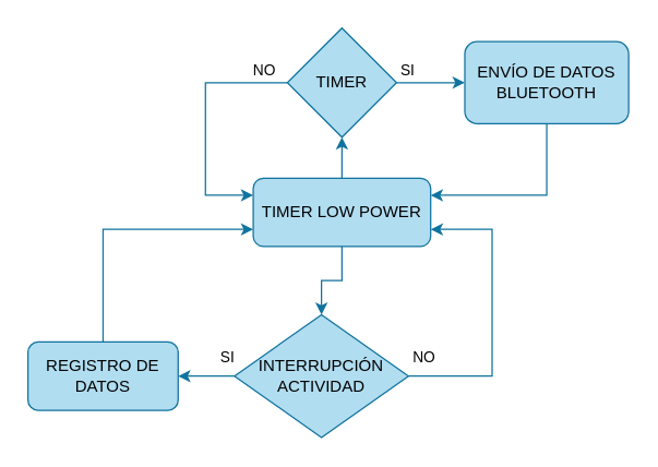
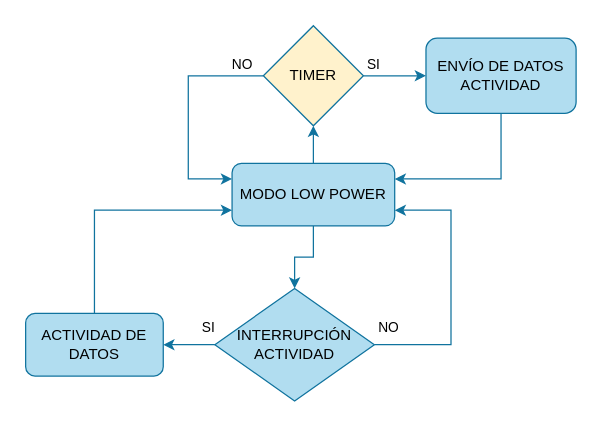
  <mxCell id="0" />
  <mxCell id="1" parent="0" />
  <mxCell id="2" style="edgeStyle=orthogonalEdgeStyle;rounded=0;orthogonalLoop=1;jettySize=auto;html=1;exitX=0.5;exitY=1;exitDx=0;exitDy=0;entryX=0.5;entryY=0;entryDx=0;entryDy=0;fillColor=#b1ddf0;strokeColor=#10739e;" edge="1" parent="1" source="4" target="13"><mxGeometry relative="1" as="geometry" /></mxCell>
  <mxCell id="3" style="edgeStyle=orthogonalEdgeStyle;rounded=0;orthogonalLoop=1;jettySize=auto;html=1;exitX=0.5;exitY=0;exitDx=0;exitDy=0;entryX=0.5;entryY=1;entryDx=0;entryDy=0;fillColor=#b1ddf0;strokeColor=#10739e;" edge="1" parent="1" source="4" target="18"><mxGeometry relative="1" as="geometry" /></mxCell>
- <mxCell id="4" value="TIMER LOW POWER" style="rounded=1;whiteSpace=wrap;html=1;fillColor=#b1ddf0;strokeColor=#10739e;" vertex="1" parent="1"><mxGeometry x="185" y="130" width="130" height="50" as="geometry" /></mxCell>
+ <mxCell id="4" value="MODO LOW POWER" style="rounded=1;whiteSpace=wrap;html=1;fillColor=#b1ddf0;strokeColor=#10739e;" vertex="1" parent="1"><mxGeometry x="185" y="130" width="130" height="50" as="geometry" /></mxCell>
  <mxCell id="5" style="edgeStyle=orthogonalEdgeStyle;rounded=0;orthogonalLoop=1;jettySize=auto;html=1;exitX=0.5;exitY=1;exitDx=0;exitDy=0;entryX=1;entryY=0.25;entryDx=0;entryDy=0;fillColor=#b1ddf0;strokeColor=#10739e;" edge="1" parent="1" source="6" target="4"><mxGeometry relative="1" as="geometry" /></mxCell>
- <mxCell id="6" value="ENVÍO DE DATOS&lt;br&gt;BLUETOOTH" style="rounded=1;whiteSpace=wrap;html=1;fillColor=#b1ddf0;strokeColor=#10739e;" vertex="1" parent="1"><mxGeometry x="340" y="30" width="120" height="60" as="geometry" /></mxCell>
+ <mxCell id="6" value="ENVÍO DE DATOS&lt;br&gt;ACTIVIDAD" style="rounded=1;whiteSpace=wrap;html=1;fillColor=#b1ddf0;strokeColor=#10739e;" vertex="1" parent="1"><mxGeometry x="340" y="30" width="120" height="60" as="geometry" /></mxCell>
  <mxCell id="7" style="edgeStyle=orthogonalEdgeStyle;rounded=0;orthogonalLoop=1;jettySize=auto;html=1;exitX=0.5;exitY=0;exitDx=0;exitDy=0;entryX=0;entryY=0.75;entryDx=0;entryDy=0;fillColor=#b1ddf0;strokeColor=#10739e;" edge="1" parent="1" source="8" target="4"><mxGeometry relative="1" as="geometry" /></mxCell>
- <mxCell id="8" value="REGISTRO DE DATOS" style="rounded=1;whiteSpace=wrap;html=1;fillColor=#b1ddf0;strokeColor=#10739e;" vertex="1" parent="1"><mxGeometry x="20" y="250" width="110" height="50" as="geometry" /></mxCell>
+ <mxCell id="8" value="ACTIVIDAD DE DATOS" style="rounded=1;whiteSpace=wrap;html=1;fillColor=#b1ddf0;strokeColor=#10739e;" vertex="1" parent="1"><mxGeometry x="20" y="250" width="110" height="50" as="geometry" /></mxCell>
  <mxCell id="9" style="edgeStyle=orthogonalEdgeStyle;rounded=0;orthogonalLoop=1;jettySize=auto;html=1;exitX=1;exitY=0.5;exitDx=0;exitDy=0;entryX=1;entryY=0.75;entryDx=0;entryDy=0;fillColor=#b1ddf0;strokeColor=#10739e;" edge="1" parent="1" source="13" target="4"><mxGeometry relative="1" as="geometry"><Array as="points"><mxPoint x="360" y="275" /><mxPoint x="360" y="168" /></Array></mxGeometry></mxCell>
  <mxCell id="10" value="NO" style="edgeLabel;html=1;align=center;verticalAlign=middle;resizable=0;points=[];" vertex="1" connectable="0" parent="9"><mxGeometry x="-0.777" relative="1" as="geometry"><mxPoint x="-13.02" y="-15" as="offset" /></mxGeometry></mxCell>
  <mxCell id="11" style="edgeStyle=orthogonalEdgeStyle;rounded=0;orthogonalLoop=1;jettySize=auto;html=1;exitX=0;exitY=0.5;exitDx=0;exitDy=0;entryX=1;entryY=0.5;entryDx=0;entryDy=0;fillColor=#b1ddf0;strokeColor=#10739e;" edge="1" parent="1" source="13" target="8"><mxGeometry relative="1" as="geometry" /></mxCell>
  <mxCell id="12" value="SI" style="edgeLabel;html=1;align=center;verticalAlign=middle;resizable=0;points=[];" vertex="1" connectable="0" parent="11"><mxGeometry x="-0.248" relative="1" as="geometry"><mxPoint x="10.09" y="-15" as="offset" /></mxGeometry></mxCell>
  <mxCell id="13" value="INTERRUPCIÓN&lt;br&gt;ACTIVIDAD" style="rhombus;whiteSpace=wrap;html=1;fillColor=#b1ddf0;strokeColor=#10739e;" vertex="1" parent="1"><mxGeometry x="171.25" y="230" width="127.5" height="90" as="geometry" /></mxCell>
  <mxCell id="14" style="edgeStyle=orthogonalEdgeStyle;rounded=0;orthogonalLoop=1;jettySize=auto;html=1;exitX=0;exitY=0.5;exitDx=0;exitDy=0;entryX=0;entryY=0.25;entryDx=0;entryDy=0;fillColor=#b1ddf0;strokeColor=#10739e;" edge="1" parent="1" source="18" target="4"><mxGeometry relative="1" as="geometry"><Array as="points"><mxPoint x="150" y="60" /><mxPoint x="150" y="143" /></Array></mxGeometry></mxCell>
  <mxCell id="15" value="NO" style="edgeLabel;html=1;align=center;verticalAlign=middle;resizable=0;points=[];" vertex="1" connectable="0" parent="14"><mxGeometry x="-0.795" y="1" relative="1" as="geometry"><mxPoint y="-10.99" as="offset" /></mxGeometry></mxCell>
  <mxCell id="16" style="edgeStyle=orthogonalEdgeStyle;rounded=0;orthogonalLoop=1;jettySize=auto;html=1;exitX=1;exitY=0.5;exitDx=0;exitDy=0;entryX=0;entryY=0.5;entryDx=0;entryDy=0;fillColor=#b1ddf0;strokeColor=#10739e;" edge="1" parent="1" source="18" target="6"><mxGeometry relative="1" as="geometry" /></mxCell>
  <mxCell id="17" value="SI" style="edgeLabel;html=1;align=center;verticalAlign=middle;resizable=0;points=[];" vertex="1" connectable="0" parent="16"><mxGeometry x="0.148" y="-1" relative="1" as="geometry"><mxPoint x="-21.47" y="-11" as="offset" /></mxGeometry></mxCell>
- <mxCell id="18" value="TIMER" style="rhombus;whiteSpace=wrap;html=1;fillColor=#b1ddf0;strokeColor=#10739e;" vertex="1" parent="1"><mxGeometry x="210" y="20" width="80" height="80" as="geometry" /></mxCell>
+ <mxCell id="18" value="TIMER" style="rhombus;whiteSpace=wrap;html=1;fillColor=#fff2cc;strokeColor=#10739e;" vertex="1" parent="1"><mxGeometry x="210" y="20" width="80" height="80" as="geometry" /></mxCell>
